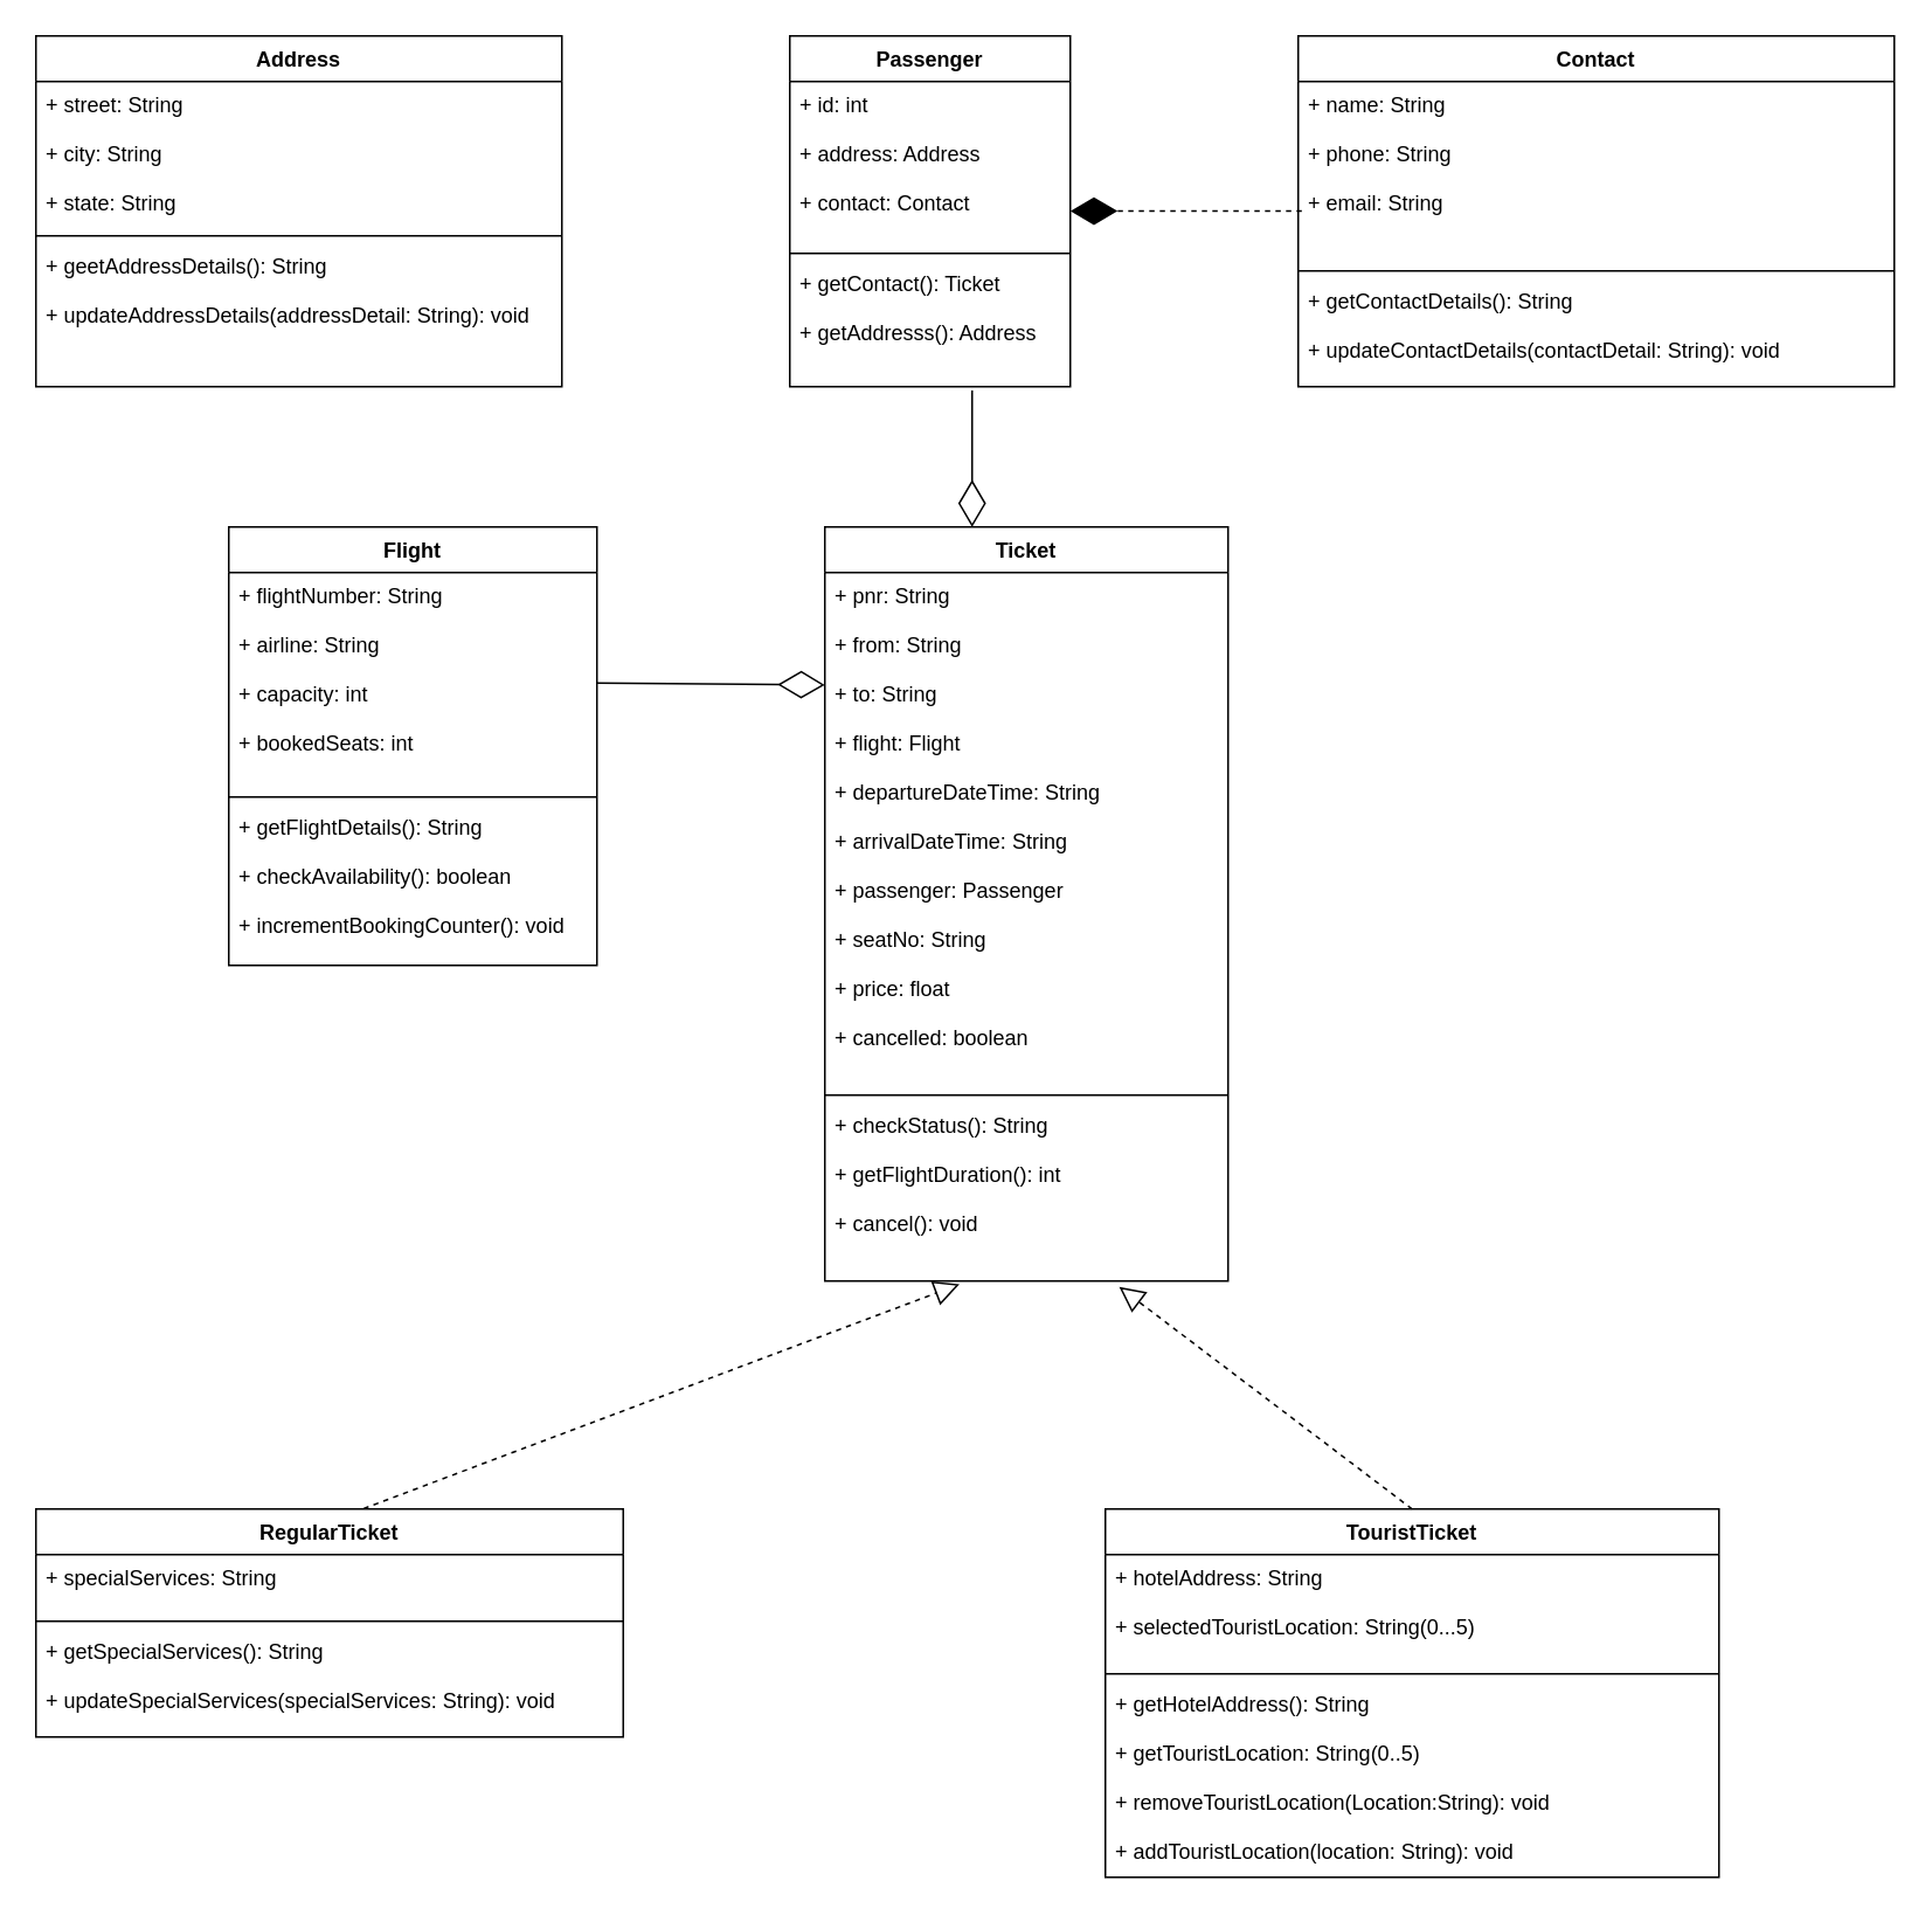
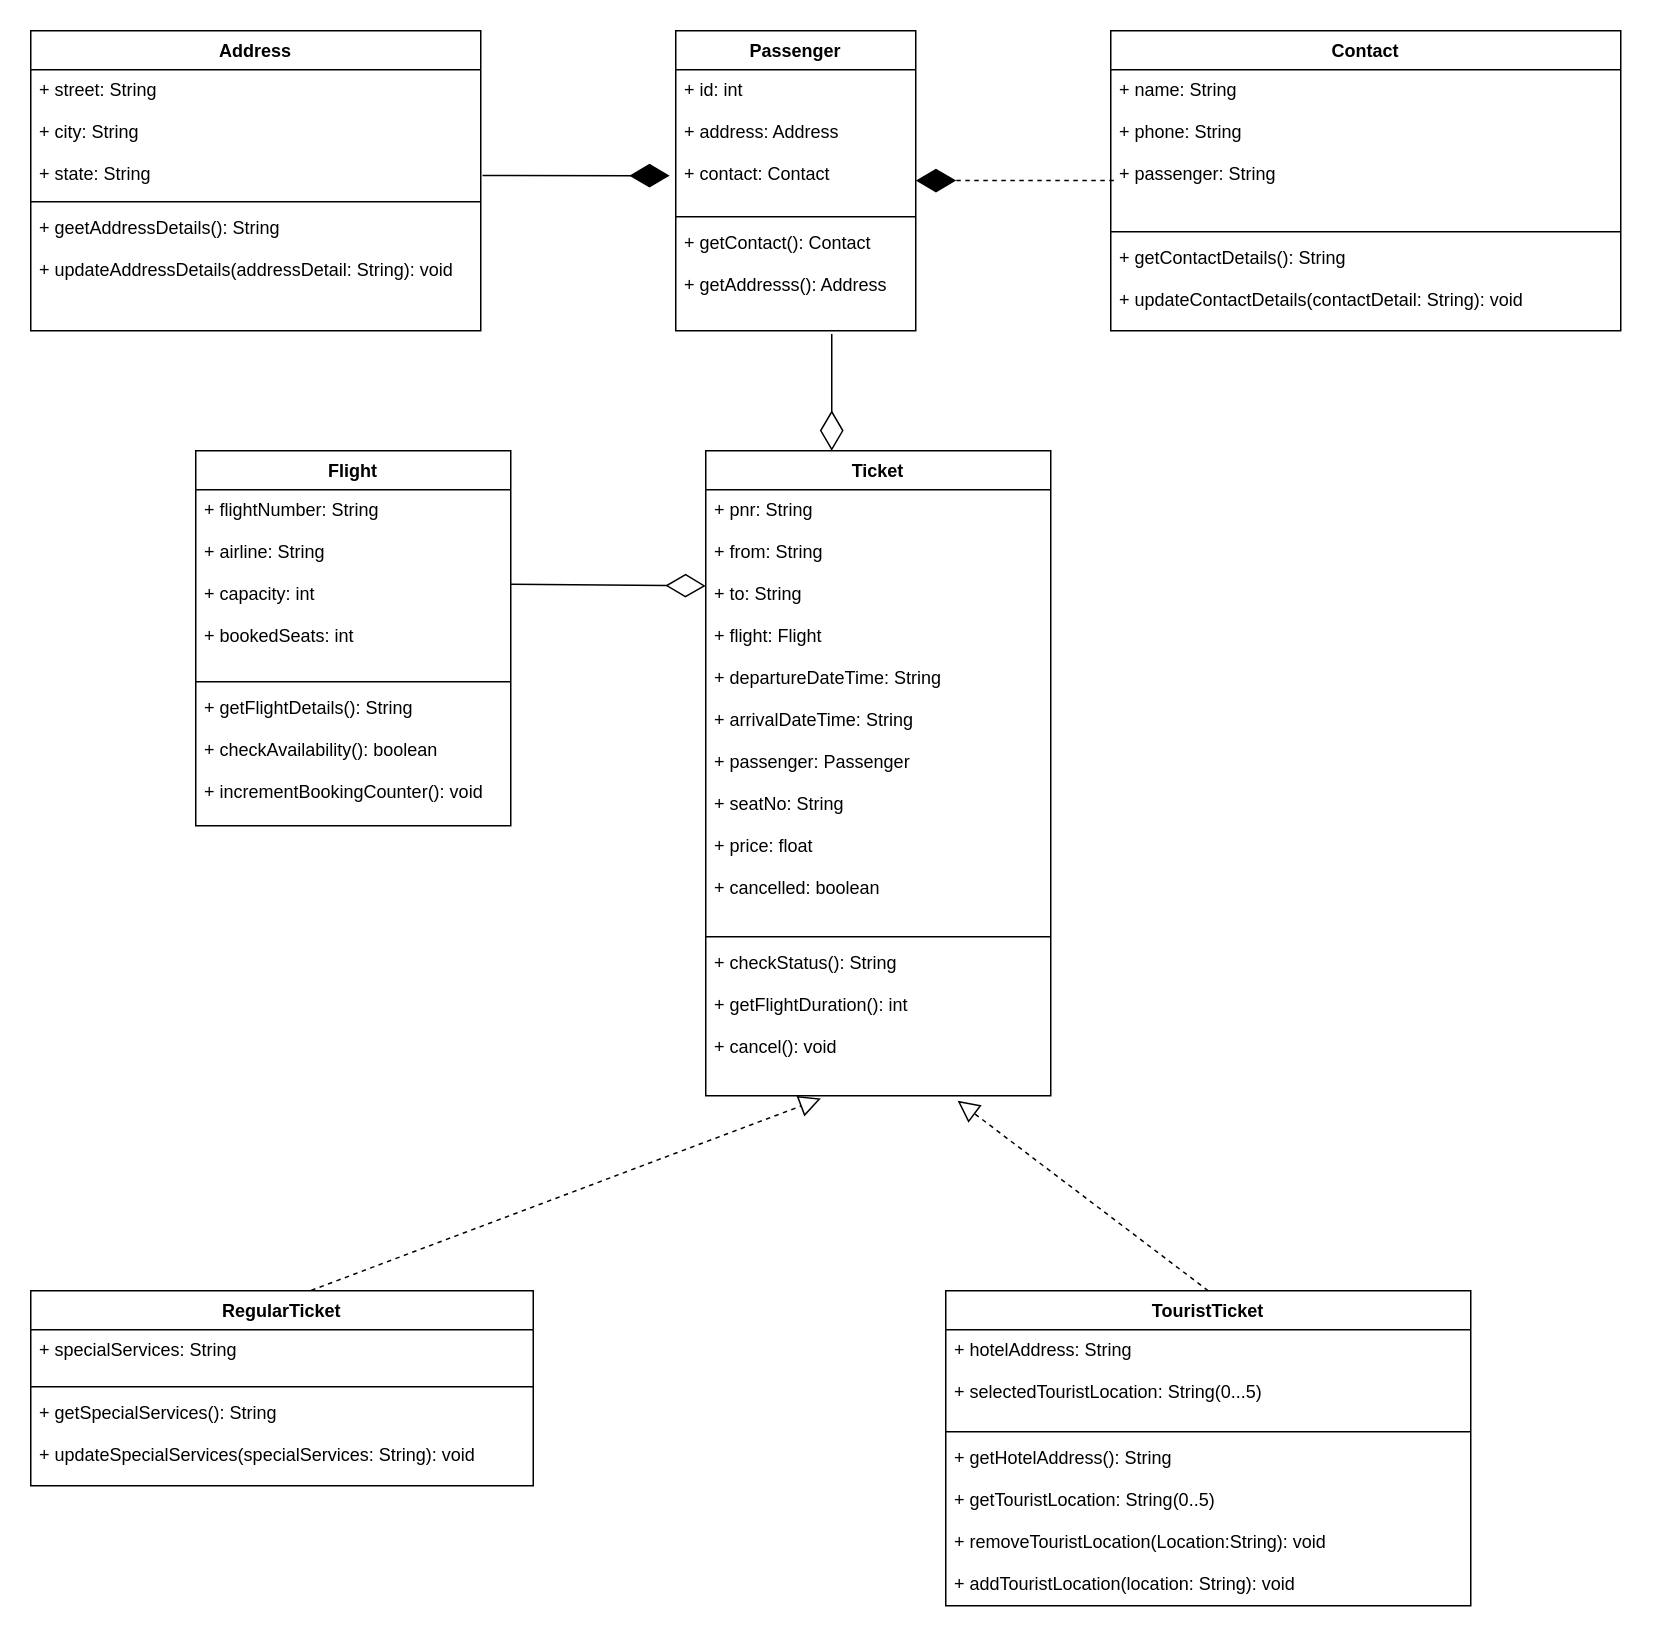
  <mxCell id="0" />
  <mxCell id="1" parent="0" />
  <mxCell id="2" value="Address" style="swimlane;fontStyle=1;align=center;verticalAlign=top;childLayout=stackLayout;horizontal=1;startSize=26;horizontalStack=0;resizeParent=1;resizeParentMax=0;resizeLast=0;collapsible=1;marginBottom=0;" vertex="1" parent="1"><mxGeometry x="20" y="20" width="300" height="200" as="geometry" /></mxCell>
  <mxCell id="3" value="+ street: String&#10;&#10;+ city: String&#10;&#10;+ state: String&#10;" style="text;strokeColor=none;fillColor=none;align=left;verticalAlign=top;spacingLeft=4;spacingRight=4;overflow=hidden;rotatable=0;points=[[0,0.5],[1,0.5]];portConstraint=eastwest;" vertex="1" parent="2"><mxGeometry y="26" width="300" height="84" as="geometry" /></mxCell>
  <mxCell id="4" value="" style="line;strokeWidth=1;fillColor=none;align=left;verticalAlign=middle;spacingTop=-1;spacingLeft=3;spacingRight=3;rotatable=0;labelPosition=right;points=[];portConstraint=eastwest;" vertex="1" parent="2"><mxGeometry y="110" width="300" height="8" as="geometry" /></mxCell>
  <mxCell id="5" value="+ geetAddressDetails(): String&#10;&#10;+ updateAddressDetails(addressDetail: String): void" style="text;strokeColor=none;fillColor=none;align=left;verticalAlign=top;spacingLeft=4;spacingRight=4;overflow=hidden;rotatable=0;points=[[0,0.5],[1,0.5]];portConstraint=eastwest;" vertex="1" parent="2"><mxGeometry y="118" width="300" height="82" as="geometry" /></mxCell>
  <mxCell id="6" value="Passenger" style="swimlane;fontStyle=1;align=center;verticalAlign=top;childLayout=stackLayout;horizontal=1;startSize=26;horizontalStack=0;resizeParent=1;resizeParentMax=0;resizeLast=0;collapsible=1;marginBottom=0;" vertex="1" parent="1"><mxGeometry x="450" y="20" width="160" height="200" as="geometry" /></mxCell>
  <mxCell id="7" value="+ id: int&#10;&#10;+ address: Address&#10;&#10;+ contact: Contact" style="text;strokeColor=none;fillColor=none;align=left;verticalAlign=top;spacingLeft=4;spacingRight=4;overflow=hidden;rotatable=0;points=[[0,0.5],[1,0.5]];portConstraint=eastwest;" vertex="1" parent="6"><mxGeometry y="26" width="160" height="94" as="geometry" /></mxCell>
  <mxCell id="8" value="" style="line;strokeWidth=1;fillColor=none;align=left;verticalAlign=middle;spacingTop=-1;spacingLeft=3;spacingRight=3;rotatable=0;labelPosition=right;points=[];portConstraint=eastwest;" vertex="1" parent="6"><mxGeometry y="120" width="160" height="8" as="geometry" /></mxCell>
- <mxCell id="9" value="+ getContact(): Ticket&#10;&#10;+ getAddresss(): Address" style="text;strokeColor=none;fillColor=none;align=left;verticalAlign=top;spacingLeft=4;spacingRight=4;overflow=hidden;rotatable=0;points=[[0,0.5],[1,0.5]];portConstraint=eastwest;" vertex="1" parent="6"><mxGeometry y="128" width="160" height="72" as="geometry" /></mxCell>
+ <mxCell id="9" value="+ getContact(): Contact&#10;&#10;+ getAddresss(): Address" style="text;strokeColor=none;fillColor=none;align=left;verticalAlign=top;spacingLeft=4;spacingRight=4;overflow=hidden;rotatable=0;points=[[0,0.5],[1,0.5]];portConstraint=eastwest;" vertex="1" parent="6"><mxGeometry y="128" width="160" height="72" as="geometry" /></mxCell>
  <mxCell id="10" value="Contact" style="swimlane;fontStyle=1;align=center;verticalAlign=top;childLayout=stackLayout;horizontal=1;startSize=26;horizontalStack=0;resizeParent=1;resizeParentMax=0;resizeLast=0;collapsible=1;marginBottom=0;" vertex="1" parent="1"><mxGeometry x="740" y="20" width="340" height="200" as="geometry" /></mxCell>
- <mxCell id="11" value="+ name: String&#10;&#10;+ phone: String&#10;&#10;+ email: String" style="text;strokeColor=none;fillColor=none;align=left;verticalAlign=top;spacingLeft=4;spacingRight=4;overflow=hidden;rotatable=0;points=[[0,0.5],[1,0.5]];portConstraint=eastwest;" vertex="1" parent="10"><mxGeometry y="26" width="340" height="104" as="geometry" /></mxCell>
+ <mxCell id="11" value="+ name: String&#10;&#10;+ phone: String&#10;&#10;+ passenger: String" style="text;strokeColor=none;fillColor=none;align=left;verticalAlign=top;spacingLeft=4;spacingRight=4;overflow=hidden;rotatable=0;points=[[0,0.5],[1,0.5]];portConstraint=eastwest;" vertex="1" parent="10"><mxGeometry y="26" width="340" height="104" as="geometry" /></mxCell>
  <mxCell id="12" value="" style="line;strokeWidth=1;fillColor=none;align=left;verticalAlign=middle;spacingTop=-1;spacingLeft=3;spacingRight=3;rotatable=0;labelPosition=right;points=[];portConstraint=eastwest;" vertex="1" parent="10"><mxGeometry y="130" width="340" height="8" as="geometry" /></mxCell>
  <mxCell id="13" value="+ getContactDetails(): String&#10;&#10;+ updateContactDetails(contactDetail: String): void" style="text;strokeColor=none;fillColor=none;align=left;verticalAlign=top;spacingLeft=4;spacingRight=4;overflow=hidden;rotatable=0;points=[[0,0.5],[1,0.5]];portConstraint=eastwest;" vertex="1" parent="10"><mxGeometry y="138" width="340" height="62" as="geometry" /></mxCell>
+ <mxCell id="14" value="" style="endArrow=diamondThin;endFill=1;endSize=24;html=1;rounded=0;exitX=1.004;exitY=0.84;exitDx=0;exitDy=0;exitPerimeter=0;entryX=-0.025;entryY=0.751;entryDx=0;entryDy=0;entryPerimeter=0;" edge="1" parent="1" source="3" target="7"><mxGeometry width="160" relative="1" as="geometry"><mxPoint x="610" y="260" as="sourcePoint" /><mxPoint x="770" y="260" as="targetPoint" /></mxGeometry></mxCell>
  <mxCell id="15" value="" style="endArrow=diamondThin;endFill=1;endSize=24;html=1;rounded=0;exitX=0.006;exitY=0.71;exitDx=0;exitDy=0;exitPerimeter=0;entryX=1;entryY=0.786;entryDx=0;entryDy=0;entryPerimeter=0;dashed=1;" edge="1" parent="1" source="11" target="7"><mxGeometry width="160" relative="1" as="geometry"><mxPoint x="610" y="260" as="sourcePoint" /><mxPoint x="770" y="260" as="targetPoint" /></mxGeometry></mxCell>
  <mxCell id="16" value="Flight" style="swimlane;fontStyle=1;align=center;verticalAlign=top;childLayout=stackLayout;horizontal=1;startSize=26;horizontalStack=0;resizeParent=1;resizeParentMax=0;resizeLast=0;collapsible=1;marginBottom=0;" vertex="1" parent="1"><mxGeometry x="130" y="300" width="210" height="250" as="geometry" /></mxCell>
  <mxCell id="17" value="+ flightNumber: String&#10;&#10;+ airline: String&#10;&#10;+ capacity: int&#10;&#10;+ bookedSeats: int" style="text;strokeColor=none;fillColor=none;align=left;verticalAlign=top;spacingLeft=4;spacingRight=4;overflow=hidden;rotatable=0;points=[[0,0.5],[1,0.5]];portConstraint=eastwest;" vertex="1" parent="16"><mxGeometry y="26" width="210" height="124" as="geometry" /></mxCell>
  <mxCell id="18" value="" style="line;strokeWidth=1;fillColor=none;align=left;verticalAlign=middle;spacingTop=-1;spacingLeft=3;spacingRight=3;rotatable=0;labelPosition=right;points=[];portConstraint=eastwest;" vertex="1" parent="16"><mxGeometry y="150" width="210" height="8" as="geometry" /></mxCell>
  <mxCell id="19" value="+ getFlightDetails(): String&#10;&#10;+ checkAvailability(): boolean&#10;&#10;+ incrementBookingCounter(): void" style="text;strokeColor=none;fillColor=none;align=left;verticalAlign=top;spacingLeft=4;spacingRight=4;overflow=hidden;rotatable=0;points=[[0,0.5],[1,0.5]];portConstraint=eastwest;" vertex="1" parent="16"><mxGeometry y="158" width="210" height="92" as="geometry" /></mxCell>
  <mxCell id="20" value="Ticket" style="swimlane;fontStyle=1;align=center;verticalAlign=top;childLayout=stackLayout;horizontal=1;startSize=26;horizontalStack=0;resizeParent=1;resizeParentMax=0;resizeLast=0;collapsible=1;marginBottom=0;" vertex="1" parent="1"><mxGeometry x="470" y="300" width="230" height="430" as="geometry" /></mxCell>
  <mxCell id="21" value="+ pnr: String&#10;&#10;+ from: String&#10;&#10;+ to: String&#10;&#10;+ flight: Flight&#10;&#10;+ departureDateTime: String&#10;&#10;+ arrivalDateTime: String&#10;&#10;+ passenger: Passenger&#10;&#10;+ seatNo: String&#10;&#10;+ price: float&#10;&#10;+ cancelled: boolean" style="text;strokeColor=none;fillColor=none;align=left;verticalAlign=top;spacingLeft=4;spacingRight=4;overflow=hidden;rotatable=0;points=[[0,0.5],[1,0.5]];portConstraint=eastwest;" vertex="1" parent="20"><mxGeometry y="26" width="230" height="294" as="geometry" /></mxCell>
  <mxCell id="22" value="" style="line;strokeWidth=1;fillColor=none;align=left;verticalAlign=middle;spacingTop=-1;spacingLeft=3;spacingRight=3;rotatable=0;labelPosition=right;points=[];portConstraint=eastwest;" vertex="1" parent="20"><mxGeometry y="320" width="230" height="8" as="geometry" /></mxCell>
  <mxCell id="23" value="+ checkStatus(): String&#10;&#10;+ getFlightDuration(): int&#10;&#10;+ cancel(): void" style="text;strokeColor=none;fillColor=none;align=left;verticalAlign=top;spacingLeft=4;spacingRight=4;overflow=hidden;rotatable=0;points=[[0,0.5],[1,0.5]];portConstraint=eastwest;" vertex="1" parent="20"><mxGeometry y="328" width="230" height="102" as="geometry" /></mxCell>
  <mxCell id="24" value="" style="endArrow=diamondThin;endFill=0;endSize=24;html=1;rounded=0;entryX=0;entryY=0.218;entryDx=0;entryDy=0;entryPerimeter=0;" edge="1" parent="1" source="17" target="21"><mxGeometry width="160" relative="1" as="geometry"><mxPoint x="350" y="421" as="sourcePoint" /><mxPoint x="660" y="460" as="targetPoint" /></mxGeometry></mxCell>
  <mxCell id="25" value="" style="endArrow=diamondThin;endFill=0;endSize=24;html=1;rounded=0;exitX=0.65;exitY=1.031;exitDx=0;exitDy=0;exitPerimeter=0;" edge="1" parent="1" source="9"><mxGeometry width="160" relative="1" as="geometry"><mxPoint x="500" y="460" as="sourcePoint" /><mxPoint x="554" y="300" as="targetPoint" /></mxGeometry></mxCell>
  <mxCell id="26" value="RegularTicket" style="swimlane;fontStyle=1;align=center;verticalAlign=top;childLayout=stackLayout;horizontal=1;startSize=26;horizontalStack=0;resizeParent=1;resizeParentMax=0;resizeLast=0;collapsible=1;marginBottom=0;" vertex="1" parent="1"><mxGeometry x="20" y="860" width="335" height="130" as="geometry" /></mxCell>
  <mxCell id="27" value="+ specialServices: String" style="text;strokeColor=none;fillColor=none;align=left;verticalAlign=top;spacingLeft=4;spacingRight=4;overflow=hidden;rotatable=0;points=[[0,0.5],[1,0.5]];portConstraint=eastwest;" vertex="1" parent="26"><mxGeometry y="26" width="335" height="34" as="geometry" /></mxCell>
  <mxCell id="28" value="" style="line;strokeWidth=1;fillColor=none;align=left;verticalAlign=middle;spacingTop=-1;spacingLeft=3;spacingRight=3;rotatable=0;labelPosition=right;points=[];portConstraint=eastwest;" vertex="1" parent="26"><mxGeometry y="60" width="335" height="8" as="geometry" /></mxCell>
  <mxCell id="29" value="+ getSpecialServices(): String&#10;&#10;+ updateSpecialServices(specialServices: String): void" style="text;strokeColor=none;fillColor=none;align=left;verticalAlign=top;spacingLeft=4;spacingRight=4;overflow=hidden;rotatable=0;points=[[0,0.5],[1,0.5]];portConstraint=eastwest;" vertex="1" parent="26"><mxGeometry y="68" width="335" height="62" as="geometry" /></mxCell>
  <mxCell id="30" value="TouristTicket" style="swimlane;fontStyle=1;align=center;verticalAlign=top;childLayout=stackLayout;horizontal=1;startSize=26;horizontalStack=0;resizeParent=1;resizeParentMax=0;resizeLast=0;collapsible=1;marginBottom=0;" vertex="1" parent="1"><mxGeometry x="630" y="860" width="350" height="210" as="geometry" /></mxCell>
  <mxCell id="31" value="+ hotelAddress: String&#10;&#10;+ selectedTouristLocation: String(0...5)" style="text;strokeColor=none;fillColor=none;align=left;verticalAlign=top;spacingLeft=4;spacingRight=4;overflow=hidden;rotatable=0;points=[[0,0.5],[1,0.5]];portConstraint=eastwest;" vertex="1" parent="30"><mxGeometry y="26" width="350" height="64" as="geometry" /></mxCell>
  <mxCell id="32" value="" style="line;strokeWidth=1;fillColor=none;align=left;verticalAlign=middle;spacingTop=-1;spacingLeft=3;spacingRight=3;rotatable=0;labelPosition=right;points=[];portConstraint=eastwest;" vertex="1" parent="30"><mxGeometry y="90" width="350" height="8" as="geometry" /></mxCell>
  <mxCell id="33" value="+ getHotelAddress(): String&#10;&#10;+ getTouristLocation: String(0..5)&#10;&#10;+ removeTouristLocation(Location:String): void&#10;&#10;+ addTouristLocation(location: String): void" style="text;strokeColor=none;fillColor=none;align=left;verticalAlign=top;spacingLeft=4;spacingRight=4;overflow=hidden;rotatable=0;points=[[0,0.5],[1,0.5]];portConstraint=eastwest;" vertex="1" parent="30"><mxGeometry y="98" width="350" height="112" as="geometry" /></mxCell>
  <mxCell id="34" value="" style="endArrow=block;dashed=1;endFill=0;endSize=12;html=1;rounded=0;entryX=0.73;entryY=1.033;entryDx=0;entryDy=0;entryPerimeter=0;exitX=0.5;exitY=0;exitDx=0;exitDy=0;" edge="1" parent="1" source="30" target="23"><mxGeometry width="160" relative="1" as="geometry"><mxPoint x="500" y="860" as="sourcePoint" /><mxPoint x="660" y="860" as="targetPoint" /></mxGeometry></mxCell>
  <mxCell id="35" value="" style="endArrow=block;dashed=1;endFill=0;endSize=12;html=1;rounded=0;exitX=0.558;exitY=-0.002;exitDx=0;exitDy=0;exitPerimeter=0;entryX=0.334;entryY=1.018;entryDx=0;entryDy=0;entryPerimeter=0;" edge="1" parent="1" source="26" target="23"><mxGeometry width="160" relative="1" as="geometry"><mxPoint x="500" y="860" as="sourcePoint" /><mxPoint x="660" y="860" as="targetPoint" /></mxGeometry></mxCell>
